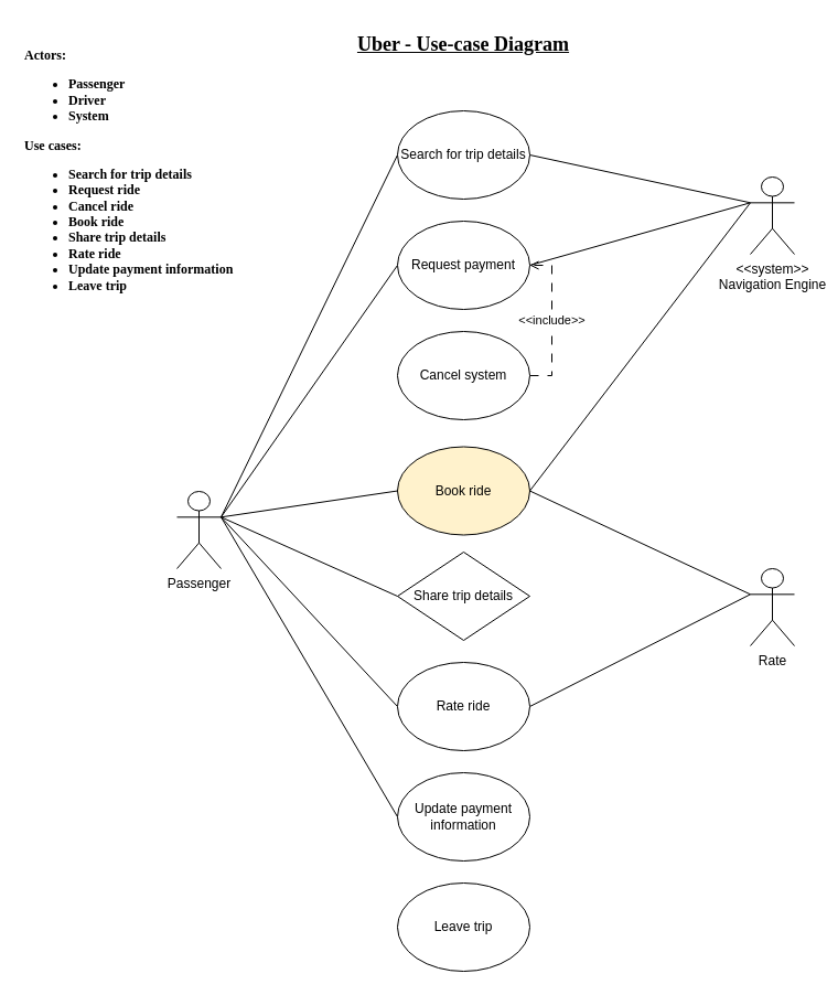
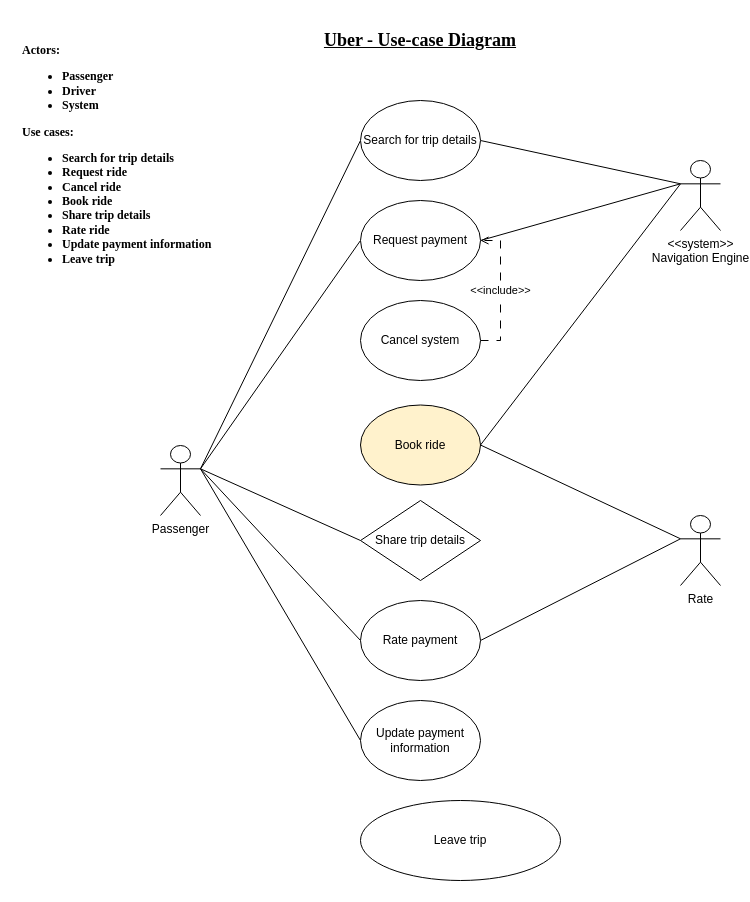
  <mxCell id="0" />
  <mxCell id="1" parent="0" />
  <mxCell id="2" value="Actors:&lt;br&gt;&lt;ul&gt;&lt;li&gt;Passenger&lt;/li&gt;&lt;li&gt;Driver&lt;/li&gt;&lt;li&gt;System&lt;/li&gt;&lt;/ul&gt;&lt;div&gt;Use cases:&lt;/div&gt;&lt;div&gt;&lt;ul&gt;&lt;li&gt;Search for trip details&lt;/li&gt;&lt;li&gt;Request ride&lt;/li&gt;&lt;li&gt;Cancel ride&lt;/li&gt;&lt;li&gt;Book ride&lt;/li&gt;&lt;li&gt;Share trip details&lt;/li&gt;&lt;li&gt;Rate ride&lt;/li&gt;&lt;li&gt;Update payment information&lt;/li&gt;&lt;li&gt;Leave trip&lt;/li&gt;&lt;/ul&gt;&lt;/div&gt;" style="text;html=1;strokeColor=none;fillColor=none;align=left;verticalAlign=middle;whiteSpace=wrap;rounded=0;fontFamily=Coming Soon;fontSource=https%3A%2F%2Ffonts.googleapis.com%2Fcss%3Ffamily%3DComing%2BSoon;fontStyle=1" parent="1" vertex="1"><mxGeometry x="20" y="20" width="200" height="280" as="geometry" /></mxCell>
  <mxCell id="3" value="&lt;h2&gt;&lt;font data-font-src=&quot;https://fonts.googleapis.com/css?family=Coming+Soon&quot; face=&quot;Coming Soon&quot;&gt;&lt;u&gt;Uber - Use-case Diagram&lt;/u&gt;&lt;/font&gt;&lt;/h2&gt;" style="text;html=1;strokeColor=none;fillColor=none;align=center;verticalAlign=middle;whiteSpace=wrap;rounded=0;" parent="1" vertex="1"><mxGeometry x="260" y="20" width="320" height="40" as="geometry" /></mxCell>
  <mxCell id="4" style="rounded=0;orthogonalLoop=1;jettySize=auto;html=1;entryX=0;entryY=0.5;entryDx=0;entryDy=0;endArrow=none;endFill=0;exitX=1;exitY=0.333;exitDx=0;exitDy=0;exitPerimeter=0;" edge="1" parent="1" source="10" target="18"><mxGeometry relative="1" as="geometry"><mxPoint x="270" y="410" as="targetPoint" /></mxGeometry></mxCell>
  <mxCell id="5" style="rounded=0;orthogonalLoop=1;jettySize=auto;html=1;entryX=0;entryY=0.5;entryDx=0;entryDy=0;endArrow=none;endFill=0;exitX=1;exitY=0.333;exitDx=0;exitDy=0;exitPerimeter=0;" edge="1" parent="1" source="10" target="19"><mxGeometry relative="1" as="geometry" /></mxCell>
- <mxCell id="6" style="rounded=0;orthogonalLoop=1;jettySize=auto;html=1;entryX=0;entryY=0.5;entryDx=0;entryDy=0;endArrow=none;endFill=0;exitX=1;exitY=0.333;exitDx=0;exitDy=0;exitPerimeter=0;" edge="1" parent="1" source="10" target="22"><mxGeometry relative="1" as="geometry" /></mxCell>
  <mxCell id="7" style="rounded=0;orthogonalLoop=1;jettySize=auto;html=1;entryX=0;entryY=0.5;entryDx=0;entryDy=0;endArrow=none;endFill=0;exitX=1;exitY=0.333;exitDx=0;exitDy=0;exitPerimeter=0;" edge="1" parent="1" source="10" target="23"><mxGeometry relative="1" as="geometry" /></mxCell>
  <mxCell id="8" style="rounded=0;orthogonalLoop=1;jettySize=auto;html=1;entryX=0;entryY=0.5;entryDx=0;entryDy=0;endArrow=none;endFill=0;exitX=1;exitY=0.333;exitDx=0;exitDy=0;exitPerimeter=0;" edge="1" parent="1" source="10" target="24"><mxGeometry relative="1" as="geometry" /></mxCell>
  <mxCell id="9" style="rounded=0;orthogonalLoop=1;jettySize=auto;html=1;entryX=0;entryY=0.5;entryDx=0;entryDy=0;endArrow=none;endFill=0;exitX=1;exitY=0.333;exitDx=0;exitDy=0;exitPerimeter=0;" edge="1" parent="1" source="10" target="25"><mxGeometry relative="1" as="geometry" /></mxCell>
  <mxCell id="10" value="Passenger" style="shape=umlActor;verticalLabelPosition=bottom;verticalAlign=top;html=1;outlineConnect=0;" vertex="1" parent="1"><mxGeometry x="160" y="445" width="40" height="70" as="geometry" /></mxCell>
  <mxCell id="11" style="rounded=0;orthogonalLoop=1;jettySize=auto;html=1;entryX=1;entryY=0.5;entryDx=0;entryDy=0;endArrow=none;endFill=0;exitX=0;exitY=0.333;exitDx=0;exitDy=0;exitPerimeter=0;" edge="1" parent="1" source="13" target="22"><mxGeometry relative="1" as="geometry" /></mxCell>
  <mxCell id="12" style="rounded=0;orthogonalLoop=1;jettySize=auto;html=1;entryX=1;entryY=0.5;entryDx=0;entryDy=0;endArrow=none;endFill=0;exitX=0;exitY=0.333;exitDx=0;exitDy=0;exitPerimeter=0;" edge="1" parent="1" source="13" target="24"><mxGeometry relative="1" as="geometry" /></mxCell>
  <mxCell id="13" value="Rate" style="shape=umlActor;verticalLabelPosition=bottom;verticalAlign=top;html=1;outlineConnect=0;" vertex="1" parent="1"><mxGeometry x="680" y="515" width="40" height="70" as="geometry" /></mxCell>
  <mxCell id="14" style="rounded=0;orthogonalLoop=1;jettySize=auto;html=1;entryX=1;entryY=0.5;entryDx=0;entryDy=0;endArrow=none;endFill=0;exitX=0;exitY=0.333;exitDx=0;exitDy=0;exitPerimeter=0;" edge="1" parent="1" source="17" target="18"><mxGeometry relative="1" as="geometry" /></mxCell>
  <mxCell id="15" style="rounded=0;orthogonalLoop=1;jettySize=auto;html=1;entryX=1;entryY=0.5;entryDx=0;entryDy=0;endArrow=none;endFill=0;exitX=0;exitY=0.333;exitDx=0;exitDy=0;exitPerimeter=0;" edge="1" parent="1" source="17" target="19"><mxGeometry relative="1" as="geometry" /></mxCell>
  <mxCell id="16" style="rounded=0;orthogonalLoop=1;jettySize=auto;html=1;entryX=1;entryY=0.5;entryDx=0;entryDy=0;endArrow=none;endFill=0;exitX=0;exitY=0.333;exitDx=0;exitDy=0;exitPerimeter=0;" edge="1" parent="1" source="17" target="22"><mxGeometry relative="1" as="geometry" /></mxCell>
  <mxCell id="17" value="&amp;lt;&amp;lt;system&amp;gt;&amp;gt;&lt;br&gt;Navigation Engine" style="shape=umlActor;verticalLabelPosition=bottom;verticalAlign=top;html=1;outlineConnect=0;" vertex="1" parent="1"><mxGeometry x="680" y="160" width="40" height="70" as="geometry" /></mxCell>
  <mxCell id="18" value="Search for trip details" style="ellipse;whiteSpace=wrap;html=1;" vertex="1" parent="1"><mxGeometry x="360" y="100" width="120" height="80" as="geometry" /></mxCell>
  <mxCell id="19" value="Request payment" style="ellipse;whiteSpace=wrap;html=1;" vertex="1" parent="1"><mxGeometry x="360" y="200" width="120" height="80" as="geometry" /></mxCell>
  <mxCell id="20" value="&amp;lt;&amp;lt;include&amp;gt;&amp;gt;" style="edgeStyle=orthogonalEdgeStyle;rounded=0;orthogonalLoop=1;jettySize=auto;html=1;exitX=1;exitY=0.5;exitDx=0;exitDy=0;entryX=1;entryY=0.5;entryDx=0;entryDy=0;dashed=1;dashPattern=8 8;endArrow=open;endFill=0;" edge="1" parent="1" source="21" target="19"><mxGeometry relative="1" as="geometry" /></mxCell>
  <mxCell id="21" value="Cancel system" style="ellipse;whiteSpace=wrap;html=1;" vertex="1" parent="1"><mxGeometry x="360" y="300" width="120" height="80" as="geometry" /></mxCell>
  <mxCell id="22" value="Book ride" style="ellipse;whiteSpace=wrap;html=1;fillColor=#fff2cc;" vertex="1" parent="1"><mxGeometry x="360" y="404.5" width="120" height="80" as="geometry" /></mxCell>
  <mxCell id="23" value="Share trip details" style="rhombus;whiteSpace=wrap;html=1;" vertex="1" parent="1"><mxGeometry x="360" y="500" width="120" height="80" as="geometry" /></mxCell>
- <mxCell id="24" value="Rate ride" style="ellipse;whiteSpace=wrap;html=1;" vertex="1" parent="1"><mxGeometry x="360" y="600" width="120" height="80" as="geometry" /></mxCell>
+ <mxCell id="24" value="Rate payment" style="ellipse;whiteSpace=wrap;html=1;" vertex="1" parent="1"><mxGeometry x="360" y="600" width="120" height="80" as="geometry" /></mxCell>
  <mxCell id="25" value="Update payment information" style="ellipse;whiteSpace=wrap;html=1;" vertex="1" parent="1"><mxGeometry x="360" y="700" width="120" height="80" as="geometry" /></mxCell>
- <mxCell id="26" value="Leave trip" style="ellipse;whiteSpace=wrap;html=1;" vertex="1" parent="1"><mxGeometry x="360" y="800" width="120" height="80" as="geometry" /></mxCell>
+ <mxCell id="26" value="Leave trip" style="ellipse;whiteSpace=wrap;html=1;" vertex="1" parent="1"><mxGeometry x="360" y="800" width="200" height="80" as="geometry" /></mxCell>
